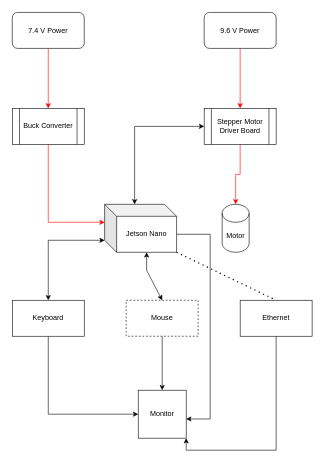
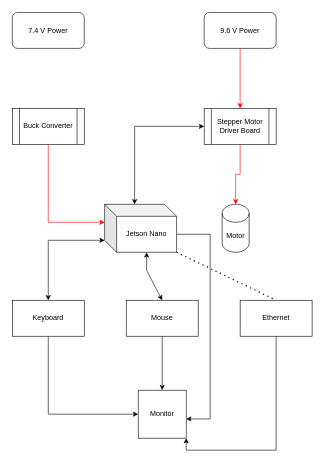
  <mxCell id="0" />
  <mxCell id="1" parent="0" />
- <mxCell id="2" style="edgeStyle=orthogonalEdgeStyle;rounded=0;orthogonalLoop=1;jettySize=auto;html=1;exitX=0.5;exitY=1;exitDx=0;exitDy=0;entryX=0.5;entryY=0;entryDx=0;entryDy=0;strokeColor=#FF0000;" edge="1" parent="1" source="3" target="7"><mxGeometry relative="1" as="geometry" /></mxCell>
  <mxCell id="3" value="7.4 V Power" style="rounded=1;whiteSpace=wrap;html=1;" vertex="1" parent="1"><mxGeometry x="20" y="20" width="120" height="60" as="geometry" /></mxCell>
  <mxCell id="4" style="edgeStyle=orthogonalEdgeStyle;rounded=0;orthogonalLoop=1;jettySize=auto;html=1;exitX=0.5;exitY=1;exitDx=0;exitDy=0;entryX=0.5;entryY=0;entryDx=0;entryDy=0;strokeColor=#FF0000;" edge="1" parent="1" source="5" target="11"><mxGeometry relative="1" as="geometry" /></mxCell>
  <mxCell id="5" value="9.6 V Power" style="rounded=1;whiteSpace=wrap;html=1;" vertex="1" parent="1"><mxGeometry x="340" y="20" width="120" height="60" as="geometry" /></mxCell>
  <mxCell id="6" style="edgeStyle=orthogonalEdgeStyle;rounded=0;orthogonalLoop=1;jettySize=auto;html=1;exitX=0.5;exitY=1;exitDx=0;exitDy=0;entryX=0;entryY=0;entryDx=0;entryDy=30;entryPerimeter=0;strokeColor=#FF0000;" edge="1" parent="1" source="7" target="9"><mxGeometry relative="1" as="geometry" /></mxCell>
  <mxCell id="7" value="Buck Converter" style="shape=process;whiteSpace=wrap;html=1;backgroundOutline=1;" vertex="1" parent="1"><mxGeometry x="20" y="180" width="120" height="60" as="geometry" /></mxCell>
  <mxCell id="8" style="edgeStyle=orthogonalEdgeStyle;rounded=0;orthogonalLoop=1;jettySize=auto;html=1;exitX=0;exitY=0;exitDx=120;exitDy=50;exitPerimeter=0;entryX=1;entryY=0.6;entryDx=0;entryDy=0;entryPerimeter=0;strokeColor=#000000;" edge="1" parent="1" source="9" target="23"><mxGeometry relative="1" as="geometry"><Array as="points"><mxPoint x="350" y="390" /><mxPoint x="350" y="698" /></Array></mxGeometry></mxCell>
  <mxCell id="9" value="Jetson Nano" style="shape=cube;whiteSpace=wrap;html=1;boundedLbl=1;backgroundOutline=1;darkOpacity=0.05;darkOpacity2=0.1;" vertex="1" parent="1"><mxGeometry x="174" y="340" width="120" height="80" as="geometry" /></mxCell>
  <mxCell id="10" style="edgeStyle=orthogonalEdgeStyle;rounded=0;orthogonalLoop=1;jettySize=auto;html=1;exitX=0.5;exitY=1;exitDx=0;exitDy=0;entryX=0.5;entryY=0;entryDx=0;entryDy=0;entryPerimeter=0;strokeColor=#FF0000;" edge="1" parent="1" source="11" target="12"><mxGeometry relative="1" as="geometry" /></mxCell>
  <mxCell id="11" value="Stepper Motor Driver Board" style="shape=process;whiteSpace=wrap;html=1;backgroundOutline=1;" vertex="1" parent="1"><mxGeometry x="340" y="180" width="120" height="60" as="geometry" /></mxCell>
  <mxCell id="12" value="Motor" style="shape=cylinder3;whiteSpace=wrap;html=1;boundedLbl=1;backgroundOutline=1;size=15;" vertex="1" parent="1"><mxGeometry x="370" y="340" width="45" height="80" as="geometry" /></mxCell>
  <mxCell id="13" value="" style="endArrow=classic;startArrow=classic;html=1;rounded=0;strokeColor=#000000;exitX=0;exitY=0;exitDx=50;exitDy=0;exitPerimeter=0;" edge="1" parent="1" source="9"><mxGeometry width="50" height="50" relative="1" as="geometry"><mxPoint x="290" y="260" as="sourcePoint" /><mxPoint x="340" y="210" as="targetPoint" /><Array as="points"><mxPoint x="224" y="210" /></Array></mxGeometry></mxCell>
  <mxCell id="14" style="edgeStyle=orthogonalEdgeStyle;rounded=0;orthogonalLoop=1;jettySize=auto;html=1;exitX=0.5;exitY=1;exitDx=0;exitDy=0;entryX=0;entryY=0.5;entryDx=0;entryDy=0;strokeColor=#000000;" edge="1" parent="1" source="15" target="23"><mxGeometry relative="1" as="geometry" /></mxCell>
  <mxCell id="15" value="Keyboard" style="rounded=0;whiteSpace=wrap;html=1;" vertex="1" parent="1"><mxGeometry x="20" y="500" width="120" height="60" as="geometry" /></mxCell>
  <mxCell id="16" style="edgeStyle=orthogonalEdgeStyle;rounded=0;orthogonalLoop=1;jettySize=auto;html=1;exitX=0.5;exitY=1;exitDx=0;exitDy=0;entryX=0.5;entryY=0;entryDx=0;entryDy=0;strokeColor=#000000;" edge="1" parent="1" source="17" target="23"><mxGeometry relative="1" as="geometry" /></mxCell>
- <mxCell id="17" value="Mouse" style="rounded=0;whiteSpace=wrap;html=1;dashed=1;" vertex="1" parent="1"><mxGeometry x="210" y="500" width="120" height="60" as="geometry" /></mxCell>
+ <mxCell id="17" value="Mouse" style="rounded=0;whiteSpace=wrap;html=1;" vertex="1" parent="1"><mxGeometry x="210" y="500" width="120" height="60" as="geometry" /></mxCell>
  <mxCell id="18" style="edgeStyle=orthogonalEdgeStyle;rounded=0;orthogonalLoop=1;jettySize=auto;html=1;exitX=0.5;exitY=1;exitDx=0;exitDy=0;entryX=1;entryY=1;entryDx=0;entryDy=0;strokeColor=#000000;" edge="1" parent="1" source="19" target="23"><mxGeometry relative="1" as="geometry" /></mxCell>
  <mxCell id="19" value="Ethernet" style="rounded=0;whiteSpace=wrap;html=1;" vertex="1" parent="1"><mxGeometry x="400" y="500" width="120" height="60" as="geometry" /></mxCell>
  <mxCell id="20" value="" style="endArrow=classic;startArrow=classic;html=1;rounded=0;strokeColor=#000000;entryX=0;entryY=0;entryDx=0;entryDy=60;entryPerimeter=0;exitX=0.5;exitY=0;exitDx=0;exitDy=0;" edge="1" parent="1" source="15" target="9"><mxGeometry width="50" height="50" relative="1" as="geometry"><mxPoint x="240" y="450" as="sourcePoint" /><mxPoint x="290" y="400" as="targetPoint" /><Array as="points"><mxPoint x="80" y="400" /></Array></mxGeometry></mxCell>
  <mxCell id="21" value="" style="endArrow=classic;startArrow=classic;html=1;rounded=0;strokeColor=#000000;exitX=0.5;exitY=0;exitDx=0;exitDy=0;entryX=0;entryY=0;entryDx=70;entryDy=80;entryPerimeter=0;" edge="1" parent="1" source="17" target="9"><mxGeometry width="50" height="50" relative="1" as="geometry"><mxPoint x="240" y="450" as="sourcePoint" /><mxPoint x="240" y="420" as="targetPoint" /><Array as="points"><mxPoint x="244" y="450" /></Array></mxGeometry></mxCell>
  <mxCell id="22" value="" style="endArrow=none;dashed=1;html=1;dashPattern=1 3;strokeWidth=2;rounded=0;exitX=1;exitY=1;exitDx=0;exitDy=0;exitPerimeter=0;entryX=0.5;entryY=0;entryDx=0;entryDy=0;" edge="1" parent="1" source="9" target="19"><mxGeometry width="50" height="50" relative="1" as="geometry"><mxPoint x="240" y="350" as="sourcePoint" /><mxPoint x="290" y="300" as="targetPoint" /></mxGeometry></mxCell>
  <mxCell id="23" value="Monitor" style="whiteSpace=wrap;html=1;aspect=fixed;" vertex="1" parent="1"><mxGeometry x="230" y="650" width="80" height="80" as="geometry" /></mxCell>
